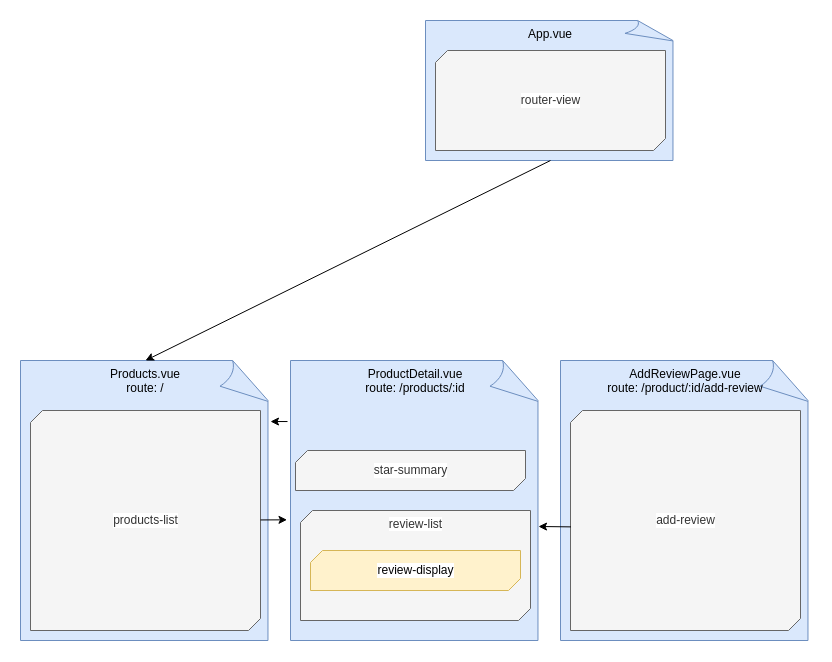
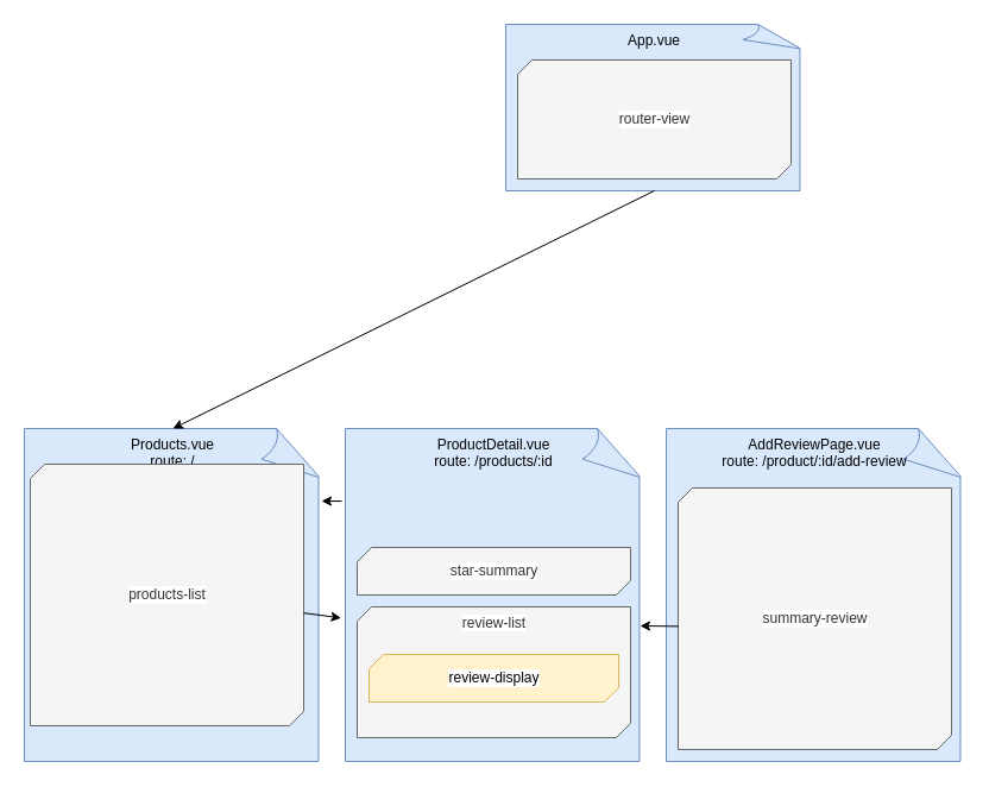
  <mxCell id="0" />
  <mxCell id="1" parent="0" />
  <mxCell id="2" value="App.vue" style="whiteSpace=wrap;html=1;shape=mxgraph.basic.document;verticalAlign=top;fillColor=#dae8fc;strokeColor=#6c8ebf;" vertex="1" parent="1"><mxGeometry x="425" y="20" width="250" height="140" as="geometry" /></mxCell>
  <mxCell id="3" value="Products.vue&lt;br&gt;route: /" style="whiteSpace=wrap;html=1;shape=mxgraph.basic.document;verticalAlign=top;fillColor=#dae8fc;strokeColor=#6c8ebf;" vertex="1" parent="1"><mxGeometry x="20" y="360" width="250" height="280" as="geometry" /></mxCell>
  <mxCell id="4" value="ProductDetail.vue&lt;br&gt;route: /products/:id" style="whiteSpace=wrap;html=1;shape=mxgraph.basic.document;verticalAlign=top;fillColor=#dae8fc;strokeColor=#6c8ebf;" vertex="1" parent="1"><mxGeometry x="290" y="360" width="250" height="280" as="geometry" /></mxCell>
  <mxCell id="5" value="AddReviewPage.vue&lt;br&gt;route: /product/:id/add-review" style="whiteSpace=wrap;html=1;shape=mxgraph.basic.document;verticalAlign=top;fillColor=#dae8fc;strokeColor=#6c8ebf;" vertex="1" parent="1"><mxGeometry x="560" y="360" width="250" height="280" as="geometry" /></mxCell>
- <mxCell id="6" value="products-list" style="verticalLabelPosition=middle;verticalAlign=middle;shape=mxgraph.basic.diag_snip_rect;dx=6;html=1;labelPosition=center;align=center;labelBackgroundColor=#ffffff;fillColor=#f5f5f5;strokeColor=#666666;fontColor=#333333;" vertex="1" parent="1"><mxGeometry x="30" y="410" width="230" height="220" as="geometry" /></mxCell>
+ <mxCell id="6" value="products-list" style="verticalLabelPosition=middle;verticalAlign=middle;shape=mxgraph.basic.diag_snip_rect;dx=6;html=1;labelPosition=center;align=center;labelBackgroundColor=#ffffff;fillColor=#f5f5f5;strokeColor=#666666;fontColor=#333333;" vertex="1" parent="1"><mxGeometry x="25" y="390" width="230" height="220" as="geometry" /></mxCell>
  <mxCell id="7" value="" style="endArrow=classic;html=1;entryX=-0.014;entryY=0.569;entryDx=0;entryDy=0;entryPerimeter=0;" edge="1" parent="1" source="6" target="4"><mxGeometry width="50" height="50" relative="1" as="geometry"><mxPoint x="110" y="700" as="sourcePoint" /><mxPoint x="290" y="440" as="targetPoint" /></mxGeometry></mxCell>
  <mxCell id="8" value="" style="endArrow=classic;html=1;entryX=0.5;entryY=0;entryDx=0;entryDy=0;entryPerimeter=0;exitX=0.5;exitY=1;exitDx=0;exitDy=0;exitPerimeter=0;" edge="1" parent="1" source="2" target="3"><mxGeometry relative="1" as="geometry"><mxPoint x="380" y="310" as="sourcePoint" /><mxPoint x="650" y="170" as="targetPoint" /></mxGeometry></mxCell>
  <mxCell id="9" value="router-view" style="verticalLabelPosition=middle;verticalAlign=middle;shape=mxgraph.basic.diag_snip_rect;dx=6;html=1;labelPosition=center;align=center;labelBackgroundColor=#ffffff;fillColor=#f5f5f5;strokeColor=#666666;fontColor=#333333;" vertex="1" parent="1"><mxGeometry x="435" y="50" width="230" height="100" as="geometry" /></mxCell>
- <mxCell id="10" value="star-summary" style="verticalLabelPosition=middle;verticalAlign=middle;shape=mxgraph.basic.diag_snip_rect;dx=6;html=1;labelPosition=center;align=center;labelBackgroundColor=#ffffff;fillColor=#f5f5f5;strokeColor=#666666;fontColor=#333333;" vertex="1" parent="1"><mxGeometry x="295" y="450" width="230" height="40" as="geometry" /></mxCell>
+ <mxCell id="10" value="star-summary" style="verticalLabelPosition=middle;verticalAlign=middle;shape=mxgraph.basic.diag_snip_rect;dx=6;html=1;labelPosition=center;align=center;labelBackgroundColor=#ffffff;fillColor=#f5f5f5;strokeColor=#666666;fontColor=#333333;" vertex="1" parent="1"><mxGeometry x="300" y="460" width="230" height="40" as="geometry" /></mxCell>
  <mxCell id="11" value="review-list" style="verticalLabelPosition=middle;verticalAlign=top;shape=mxgraph.basic.diag_snip_rect;dx=6;html=1;labelPosition=center;align=center;labelBackgroundColor=#ffffff;fillColor=#f5f5f5;strokeColor=#666666;fontColor=#333333;" vertex="1" parent="1"><mxGeometry x="300" y="510" width="230" height="110" as="geometry" /></mxCell>
  <mxCell id="12" value="review-display" style="verticalLabelPosition=middle;verticalAlign=middle;shape=mxgraph.basic.diag_snip_rect;dx=6;html=1;labelPosition=center;align=center;labelBackgroundColor=#ffffff;fillColor=#fff2cc;strokeColor=#d6b656;" vertex="1" parent="1"><mxGeometry x="310" y="550" width="210" height="40" as="geometry" /></mxCell>
- <mxCell id="13" value="add-review" style="verticalLabelPosition=middle;verticalAlign=middle;shape=mxgraph.basic.diag_snip_rect;dx=6;html=1;labelPosition=center;align=center;labelBackgroundColor=#ffffff;fillColor=#f5f5f5;strokeColor=#666666;fontColor=#333333;" vertex="1" parent="1"><mxGeometry x="570" y="410" width="230" height="220" as="geometry" /></mxCell>
+ <mxCell id="13" value="summary-review" style="verticalLabelPosition=middle;verticalAlign=middle;shape=mxgraph.basic.diag_snip_rect;dx=6;html=1;labelPosition=center;align=center;labelBackgroundColor=#ffffff;fillColor=#f5f5f5;strokeColor=#666666;fontColor=#333333;" vertex="1" parent="1"><mxGeometry x="570" y="410" width="230" height="220" as="geometry" /></mxCell>
  <mxCell id="14" value="" style="endArrow=classic;html=1;entryX=1;entryY=0.218;entryDx=0;entryDy=0;entryPerimeter=0;exitX=-0.012;exitY=0.218;exitDx=0;exitDy=0;exitPerimeter=0;" edge="1" parent="1" source="4" target="3"><mxGeometry width="50" height="50" relative="1" as="geometry"><mxPoint x="304" y="531" as="sourcePoint" /><mxPoint x="270" y="530.772" as="targetPoint" /></mxGeometry></mxCell>
  <mxCell id="15" value="" style="endArrow=classic;html=1;exitX=0.002;exitY=0.529;exitDx=0;exitDy=0;exitPerimeter=0;" edge="1" parent="1" source="13"><mxGeometry width="50" height="50" relative="1" as="geometry"><mxPoint x="297" y="431.04" as="sourcePoint" /><mxPoint x="538" y="526" as="targetPoint" /></mxGeometry></mxCell>
